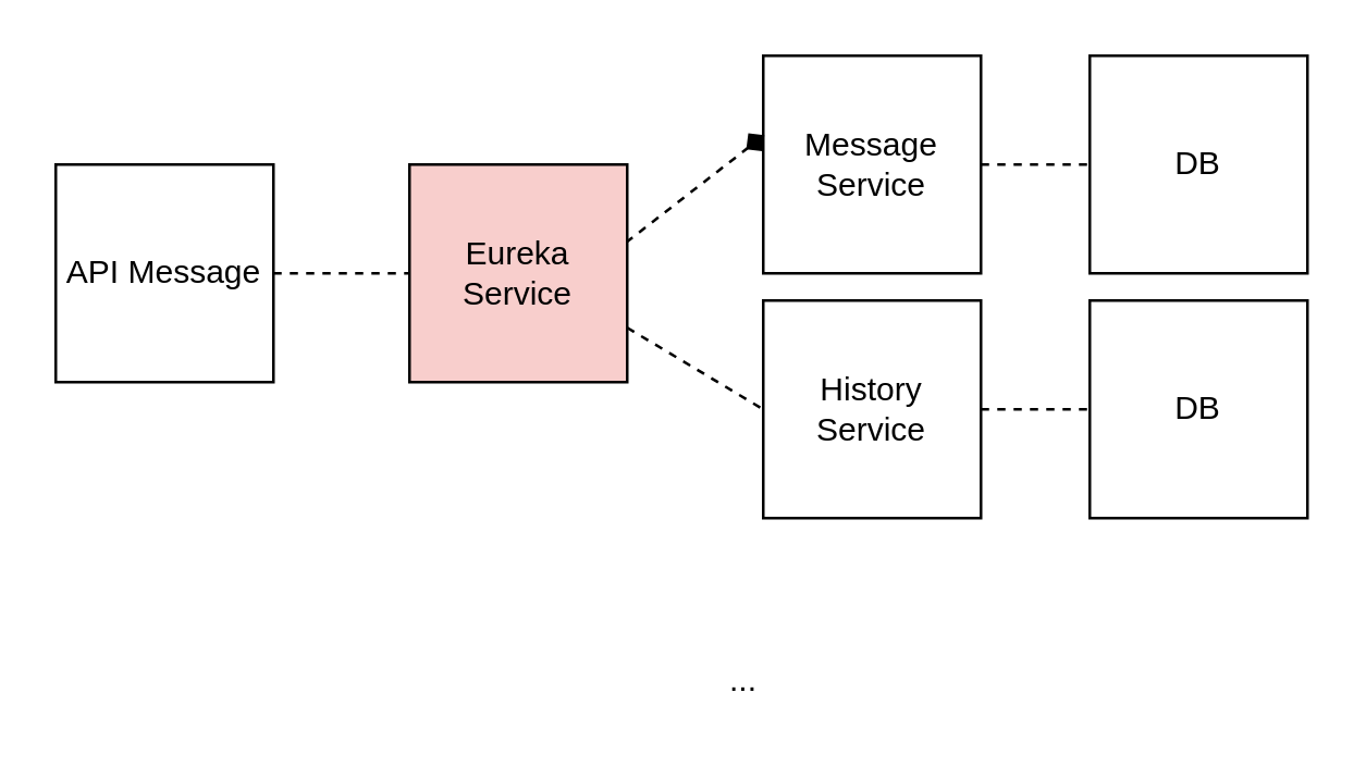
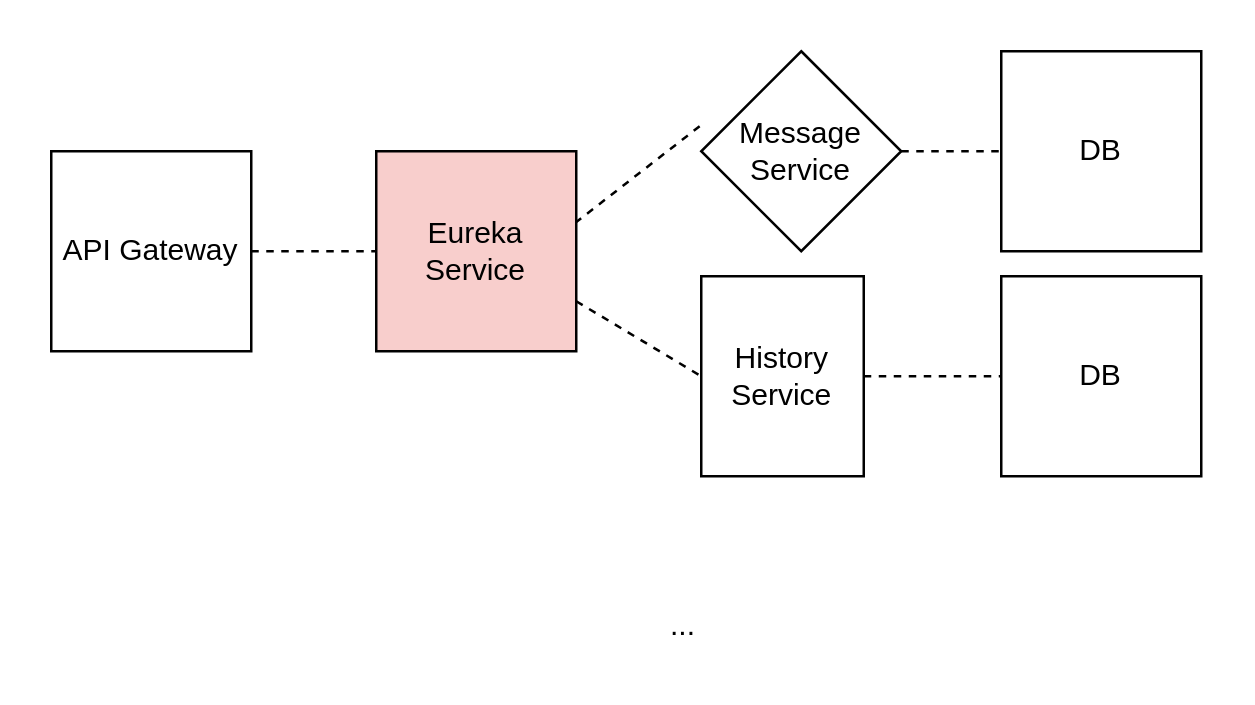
  <mxCell id="0" />
  <mxCell id="1" parent="0" />
- <mxCell id="2" value="API Message" style="whiteSpace=wrap;html=1;aspect=fixed;" parent="1" vertex="1"><mxGeometry x="20" y="60" width="80" height="80" as="geometry" /></mxCell>
- <mxCell id="3" value="History Service" style="whiteSpace=wrap;html=1;aspect=fixed;" parent="1" vertex="1"><mxGeometry x="280" y="110" width="80" height="80" as="geometry" /></mxCell>
+ <mxCell id="2" value="API Gateway" style="whiteSpace=wrap;html=1;aspect=fixed;" parent="1" vertex="1"><mxGeometry x="20" y="60" width="80" height="80" as="geometry" /></mxCell>
+ <mxCell id="3" value="History Service" style="whiteSpace=wrap;html=1;aspect=fixed;" parent="1" vertex="1"><mxGeometry x="280" y="110" width="65" height="80" as="geometry" /></mxCell>
  <mxCell id="4" value="..." style="text;html=1;strokeColor=none;fillColor=none;align=center;verticalAlign=middle;whiteSpace=wrap;rounded=0;strokeWidth=10;" parent="1" vertex="1"><mxGeometry x="253" y="240" width="40" height="20" as="geometry" /></mxCell>
- <mxCell id="5" value="Message Service" style="whiteSpace=wrap;html=1;aspect=fixed;strokeColor=#000000;strokeWidth=1;fillColor=#ffffff;" parent="1" vertex="1"><mxGeometry x="280" y="20" width="80" height="80" as="geometry" /></mxCell>
+ <mxCell id="5" value="Message Service" style="rhombus;whiteSpace=wrap;html=1;aspect=fixed;strokeColor=#000000;strokeWidth=1;fillColor=#ffffff;" parent="1" vertex="1"><mxGeometry x="280" y="20" width="80" height="80" as="geometry" /></mxCell>
  <mxCell id="6" value="DB" style="whiteSpace=wrap;html=1;aspect=fixed;" parent="1" vertex="1"><mxGeometry x="400" y="20" width="80" height="80" as="geometry" /></mxCell>
  <mxCell id="7" value="DB" style="whiteSpace=wrap;html=1;aspect=fixed;" parent="1" vertex="1"><mxGeometry x="400" y="110" width="80" height="80" as="geometry" /></mxCell>
- <mxCell id="8" value="" style="endArrow=diamond;dashed=1;html=1;exitX=0.995;exitY=0.358;exitDx=0;exitDy=0;entryX=0.005;entryY=0.365;entryDx=0;entryDy=0;entryPerimeter=0;exitPerimeter=0;" parent="1" source="12" target="5" edge="1"><mxGeometry width="50" height="50" relative="1" as="geometry"><mxPoint x="110" y="110" as="sourcePoint" /><mxPoint x="150" y="110" as="targetPoint" /></mxGeometry></mxCell>
+ <mxCell id="8" value="" style="endArrow=none;dashed=1;html=1;exitX=0.995;exitY=0.358;exitDx=0;exitDy=0;entryX=0.005;entryY=0.365;entryDx=0;entryDy=0;entryPerimeter=0;exitPerimeter=0;" parent="1" source="12" target="5" edge="1"><mxGeometry width="50" height="50" relative="1" as="geometry"><mxPoint x="110" y="110" as="sourcePoint" /><mxPoint x="150" y="110" as="targetPoint" /></mxGeometry></mxCell>
  <mxCell id="9" value="" style="endArrow=none;dashed=1;html=1;exitX=1;exitY=0.75;exitDx=0;exitDy=0;entryX=0;entryY=0.5;entryDx=0;entryDy=0;" parent="1" source="12" target="3" edge="1"><mxGeometry width="50" height="50" relative="1" as="geometry"><mxPoint x="120" y="120" as="sourcePoint" /><mxPoint x="160" y="120" as="targetPoint" /></mxGeometry></mxCell>
  <mxCell id="10" value="" style="endArrow=none;dashed=1;html=1;exitX=1;exitY=0.5;exitDx=0;exitDy=0;entryX=0;entryY=0.5;entryDx=0;entryDy=0;" parent="1" source="5" target="6" edge="1"><mxGeometry width="50" height="50" relative="1" as="geometry"><mxPoint x="130" y="130" as="sourcePoint" /><mxPoint x="170" y="130" as="targetPoint" /></mxGeometry></mxCell>
  <mxCell id="11" value="" style="endArrow=none;dashed=1;html=1;exitX=1;exitY=0.5;exitDx=0;exitDy=0;entryX=0;entryY=0.5;entryDx=0;entryDy=0;" parent="1" source="3" target="7" edge="1"><mxGeometry width="50" height="50" relative="1" as="geometry"><mxPoint x="140" y="140" as="sourcePoint" /><mxPoint x="396" y="144" as="targetPoint" /></mxGeometry></mxCell>
  <mxCell id="12" value="Eureka Service" style="whiteSpace=wrap;html=1;aspect=fixed;fillColor=#f8cecc;" vertex="1" parent="1"><mxGeometry x="150" y="60" width="80" height="80" as="geometry" /></mxCell>
  <mxCell id="13" value="" style="endArrow=none;dashed=1;html=1;exitX=1;exitY=0.5;exitDx=0;exitDy=0;entryX=0;entryY=0.5;entryDx=0;entryDy=0;" edge="1" parent="1" source="2" target="12"><mxGeometry width="50" height="50" relative="1" as="geometry"><mxPoint x="240" y="130" as="sourcePoint" /><mxPoint x="290" y="160" as="targetPoint" /></mxGeometry></mxCell>
